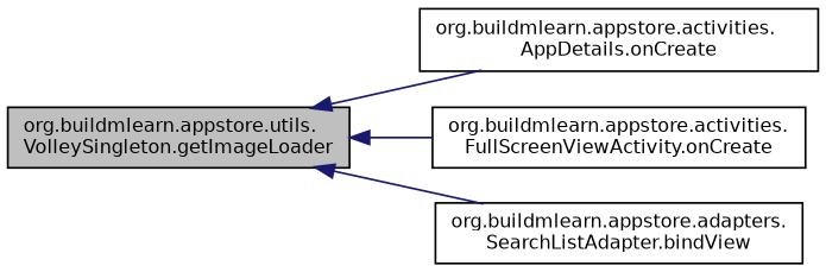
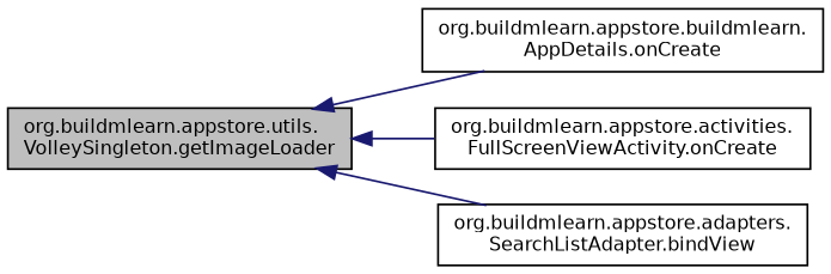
  digraph {
    rankdir=LR
    node [color=black fontname=Helvetica fontsize=10 shape=record]
    edge [color=midnightblue dir=back fontname=Helvetica fontsize=10 labelfontname=Helvetica labelfontsize=10 style=solid]
    n1 [fillcolor=grey75 fontcolor=black height=0.2 label="org.buildmlearn.appstore.utils.\lVolleySingleton.getImageLoader" style=filled width=0.4]
-   n2 [height=0.2 label="org.buildmlearn.appstore.activities.\lAppDetails.onCreate" width=0.4]
+   n2 [height=0.2 label="org.buildmlearn.appstore.buildmlearn.\lAppDetails.onCreate" width=0.4]
    n3 [height=0.2 label="org.buildmlearn.appstore.activities.\lFullScreenViewActivity.onCreate" width=0.4]
    n4 [height=0.2 label="org.buildmlearn.appstore.adapters.\lSearchListAdapter.bindView" width=0.4]
    n1 -> n2
    n1 -> n3
    n1 -> n4
  }
